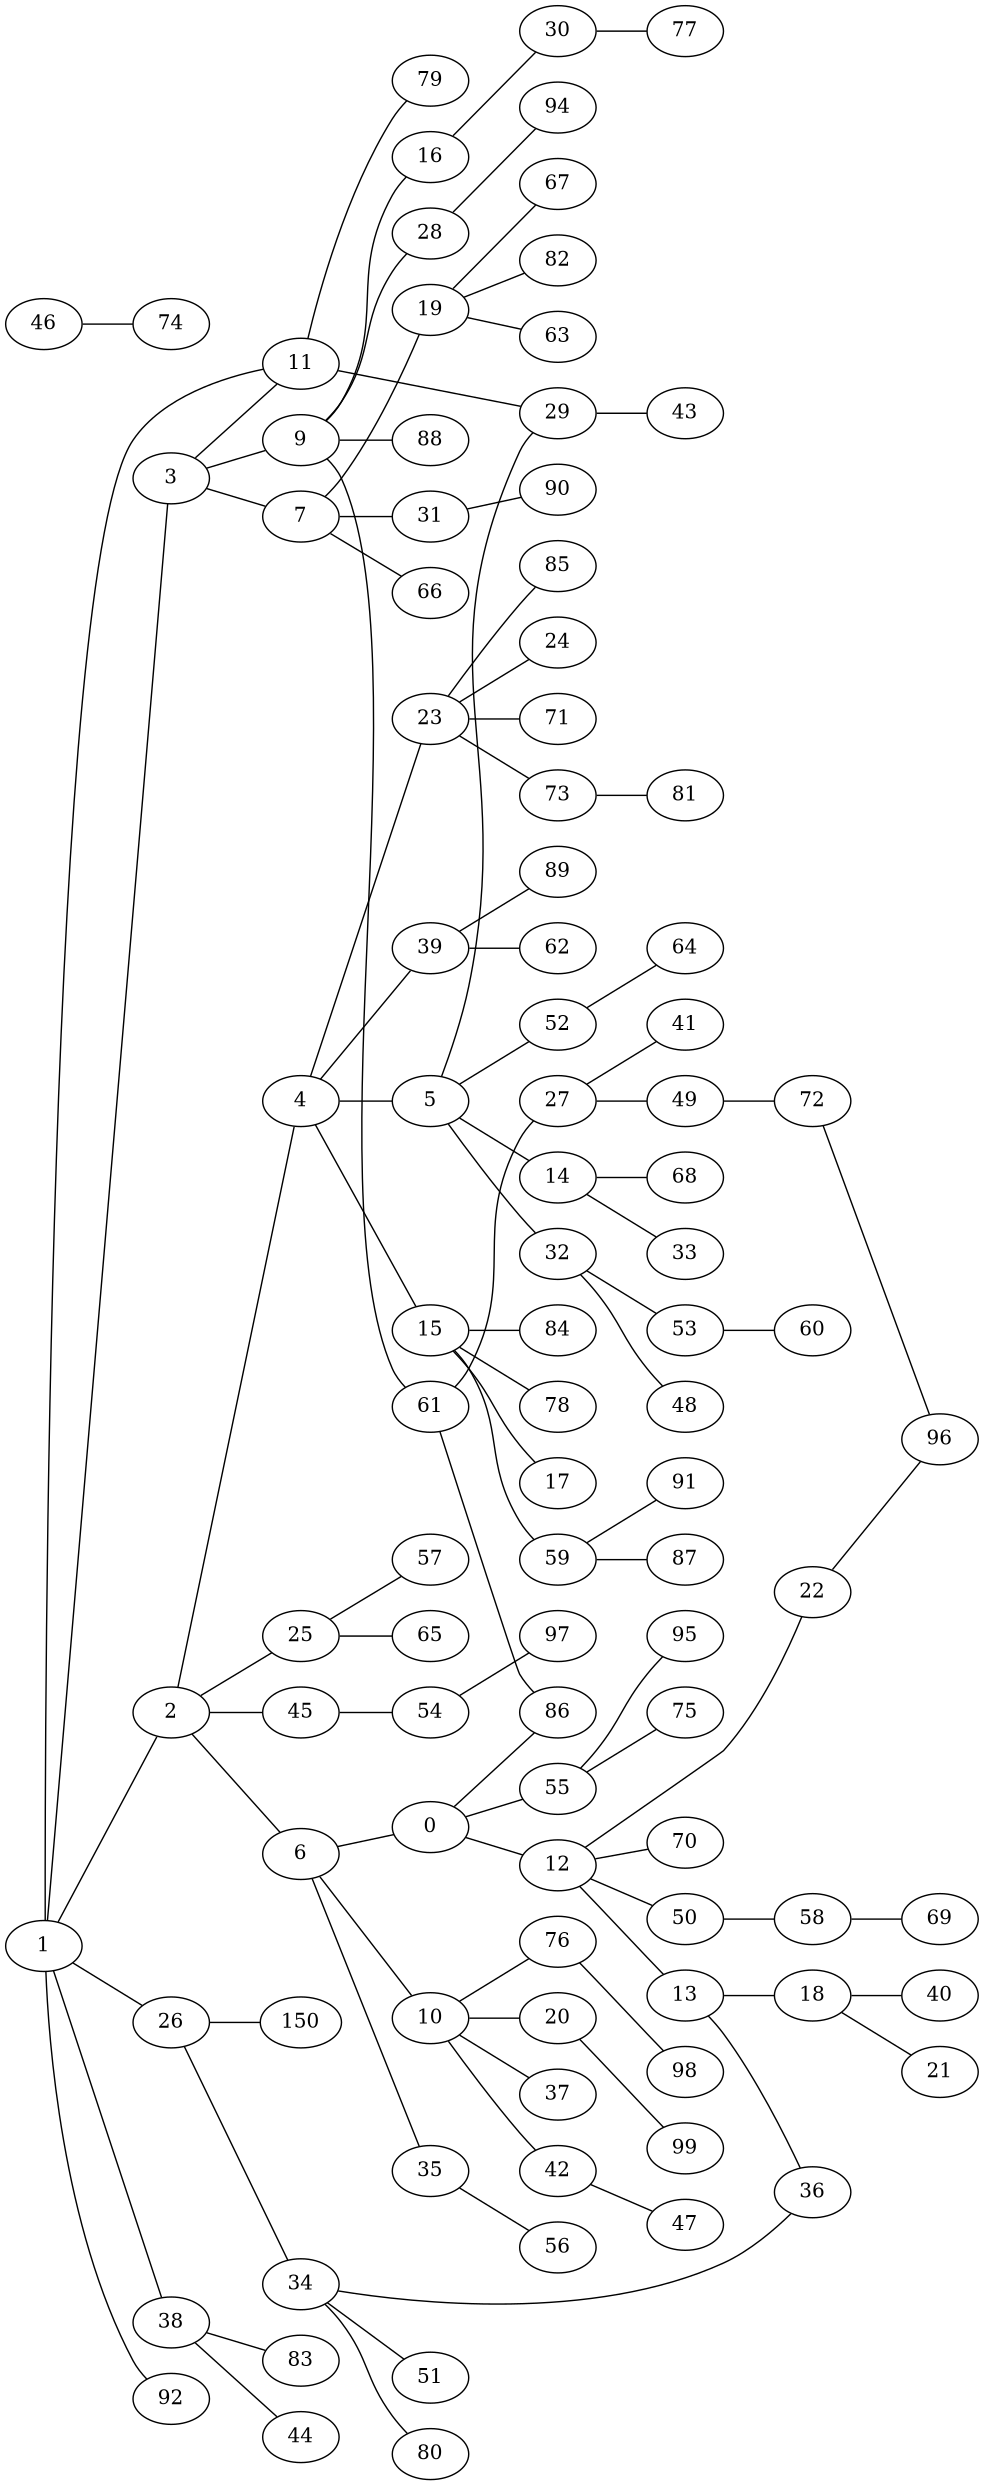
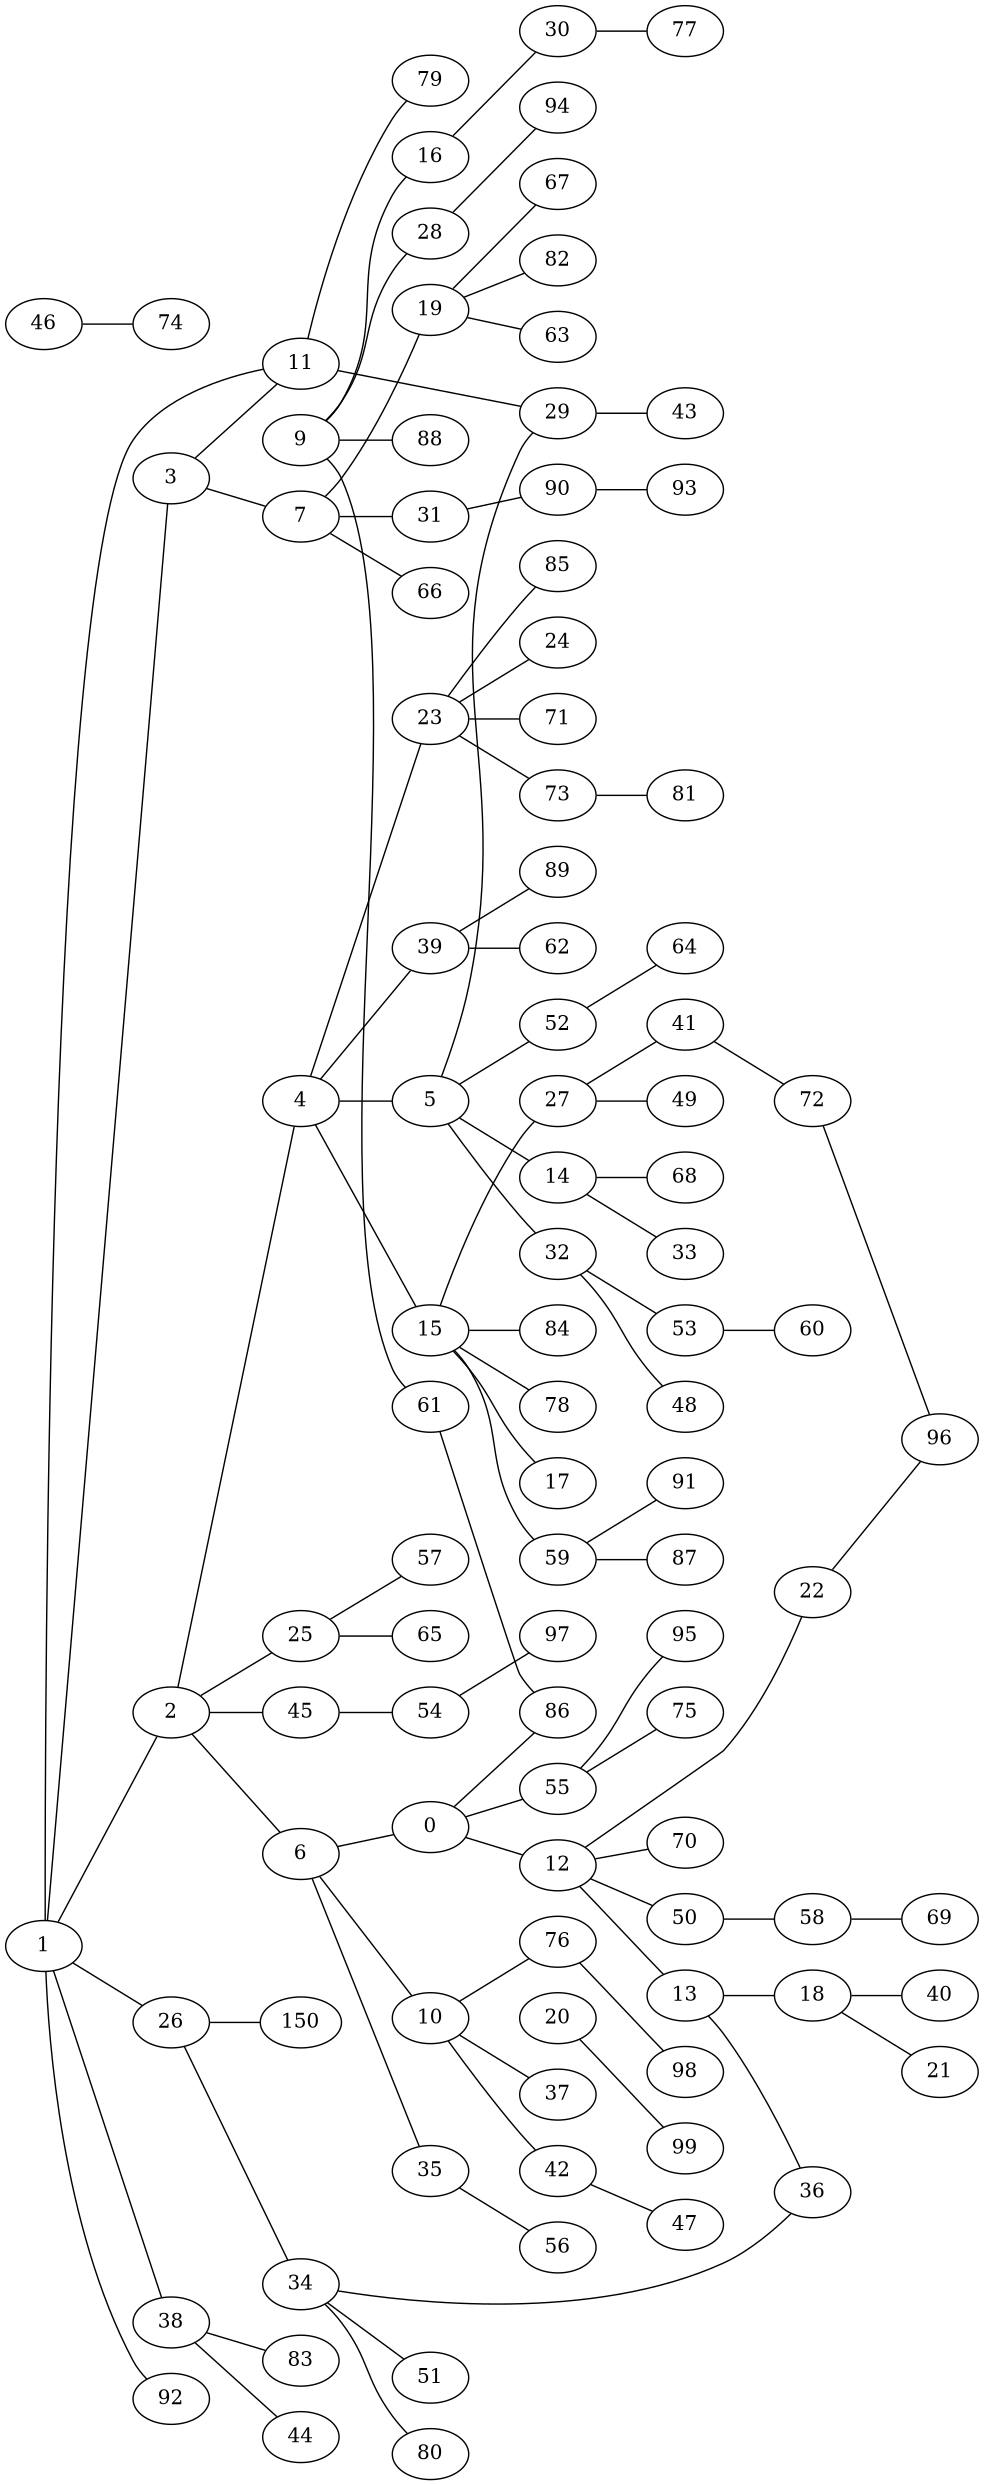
  graph {
    rankdir=LR
    1
    2
    3
    11
    26
    38
    92
    4
    6
    25
    45
    7
    9
    29
    79
    34
    n17 [label=150]
    44
    83
    5
    15
    23
    39
    n24 [label=0]
    10
    35
    57
    65
    54
    19
    31
    66
    16
    28
    61
    88
    43
    46
    74
    36
    51
    80
    14
    32
    52
    17
    27
    59
    78
    84
    24
    71
    73
    85
    62
    89
    12
    55
    86
    20
    37
    42
    76
    56
    97
    63
    67
    82
    90
    30
    94
    33
    68
    48
    53
    64
    41
    49
    87
    91
    81
    60
    13
    22
    50
    70
    75
    95
    99
    47
    98
+   93
    18
    96
    58
    77
    21
    40
    69
    72
    1 -- 2
    1 -- 3
    1 -- 11
    1 -- 26
    1 -- 38
    1 -- 92
    2 -- 4
    2 -- 6
    2 -- 25
    2 -- 45
    3 -- 11
    3 -- 7
-   3 -- 9
    11 -- 29
    11 -- 79
    26 -- 34
    26 -- n17
    38 -- 44
    38 -- 83
    4 -- 5
    4 -- 15
    4 -- 23
    4 -- 39
    6 -- n24
    6 -- 10
    6 -- 35
    25 -- 57
    25 -- 65
    45 -- 54
    7 -- 19
    7 -- 31
    7 -- 66
    9 -- 16
    9 -- 28
    9 -- 61
    9 -- 88
    29 -- 43
    34 -- 36
    34 -- 51
    34 -- 80
    5 -- 29
    5 -- 14
    5 -- 32
    5 -- 52
    15 -- 17
-   61 -- 27
+   15 -- 27
    15 -- 59
    15 -- 78
    15 -- 84
    23 -- 24
    23 -- 71
    23 -- 73
    23 -- 85
    39 -- 62
    39 -- 89
    n24 -- 12
    n24 -- 55
    n24 -- 86
-   10 -- 20
    10 -- 37
    10 -- 42
    10 -- 76
    35 -- 56
    54 -- 97
    19 -- 63
    19 -- 67
    19 -- 82
    31 -- 90
    16 -- 30
    28 -- 94
    61 -- 86
    46 -- 74
    14 -- 33
    14 -- 68
    32 -- 48
    32 -- 53
    52 -- 64
    27 -- 41
    27 -- 49
    59 -- 87
    59 -- 91
    73 -- 81
    12 -- 13
    12 -- 22
    12 -- 50
    12 -- 70
    55 -- 75
    55 -- 95
    20 -- 99
    42 -- 47
    76 -- 98
+   90 -- 93
    30 -- 77
    53 -- 60
-   49 -- 72
+   41 -- 72
    13 -- 36
    13 -- 18
    22 -- 96
    50 -- 58
    18 -- 21
    18 -- 40
    58 -- 69
    72 -- 96
  }
